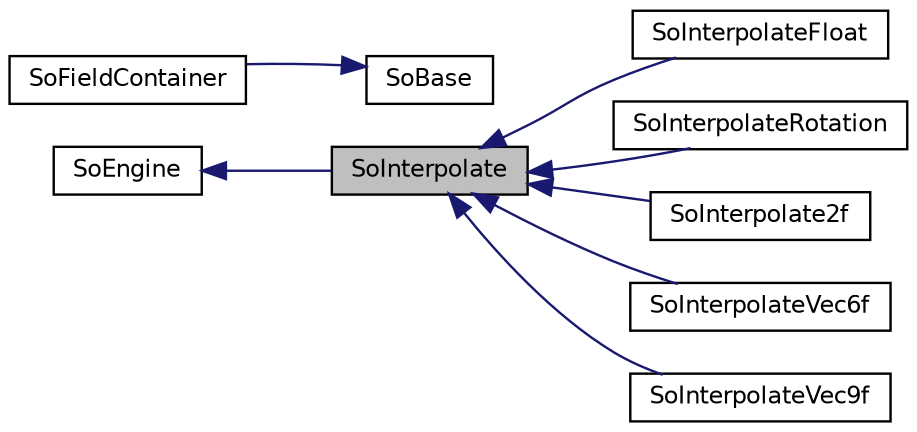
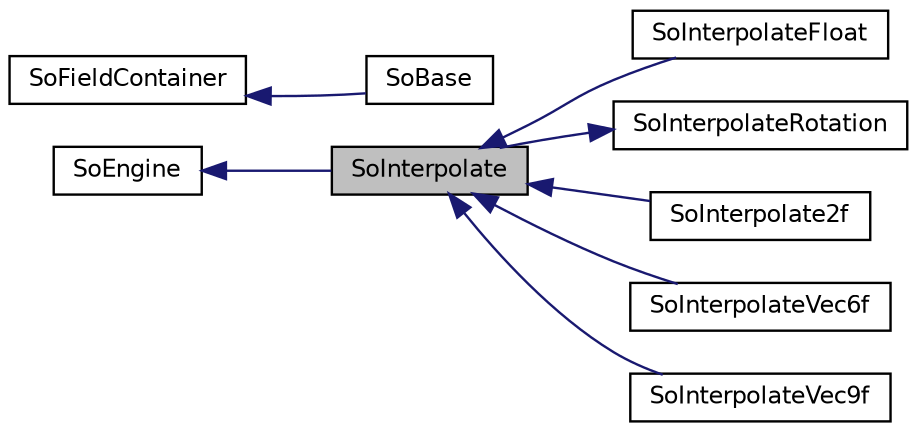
  digraph {
    rankdir=LR
    node [color=black fillcolor=white fontname=Helvetica fontsize=10 shape=record style=filled]
    edge [color=midnightblue dir=back fontname=Helvetica fontsize=10 labelfontname=Helvetica labelfontsize=10 style=solid]
    n1 [fillcolor=grey75 fontcolor=black height=0.2 label=SoInterpolate width=0.4]
    n2 [height=0.2 label=SoInterpolateFloat width=0.4]
    n3 [height=0.2 label=SoInterpolateRotation width=0.4]
    n4 [height=0.2 label=SoInterpolate2f width=0.4]
    n5 [height=0.2 label=SoInterpolateVec6f width=0.4]
    n6 [height=0.2 label=SoInterpolateVec9f width=0.4]
    n7 [height=0.2 label=SoEngine width=0.4]
    n8 [height=0.2 label=SoFieldContainer width=0.4]
    n9 [height=0.2 label=SoBase width=0.4]
    n1 -> n2
-   n1 -> n3
+   n3 -> n1
    n1 -> n4
    n1 -> n5
    n1 -> n6
    n7 -> n1
-   n9 -> n8
+   n8 -> n9
  }
